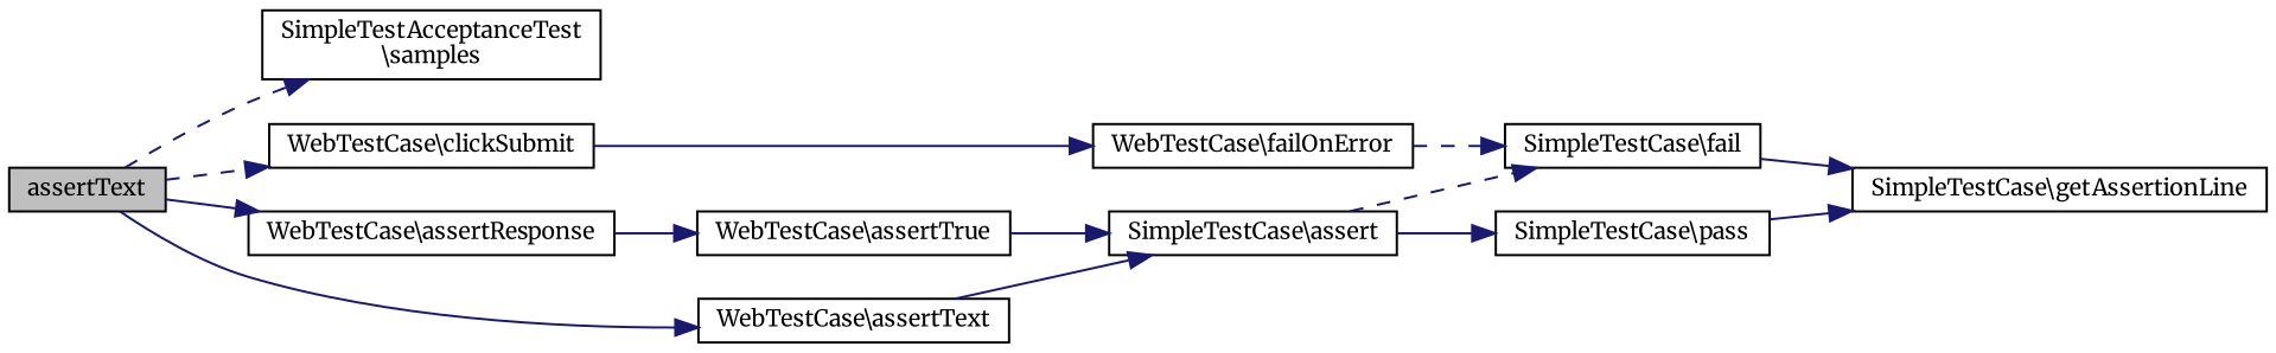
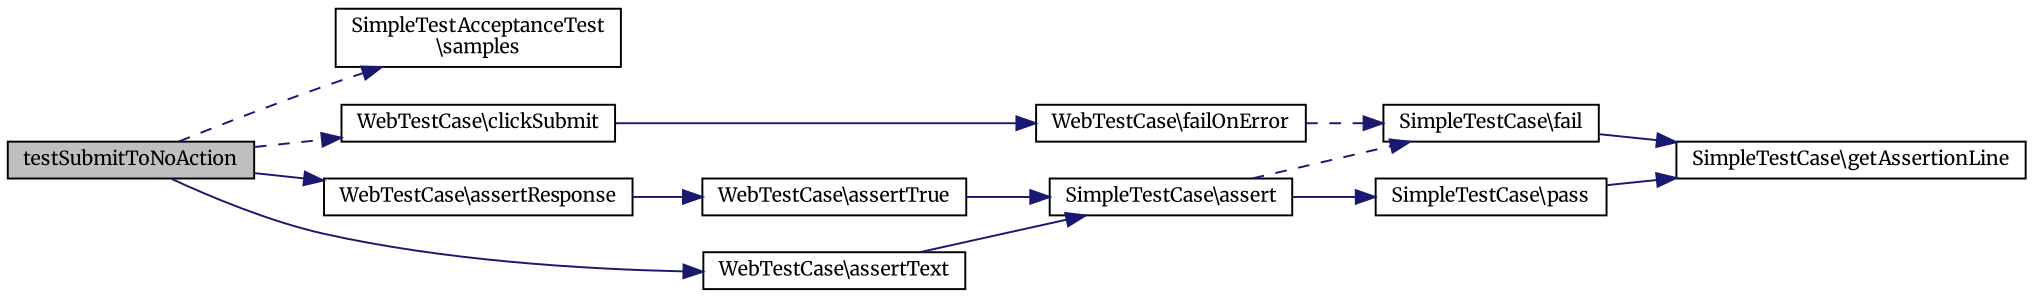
  digraph {
    rankdir=LR
    fontname=Merriweather
    node [color=black fillcolor=white fontname=Merriweather fontsize=10 shape=record style=filled]
    edge [color=midnightblue fontname=Merriweather fontsize=10 labelfontname=Helvetica labelfontsize=10 style=solid]
-   n1 [fillcolor=grey75 fontcolor=black height=0.2 label=assertText width=0.4]
+   n1 [fillcolor=grey75 fontcolor=black height=0.2 label=testSubmitToNoAction width=0.4]
    n2 [height=0.2 label="SimpleTestAcceptanceTest\l\\samples" width=0.4]
    n3 [height=0.2 label="WebTestCase\\clickSubmit" width=0.4]
    n4 [height=0.2 label="WebTestCase\\assertResponse" width=0.4]
    n5 [height=0.2 label="WebTestCase\\assertText" width=0.4]
    n6 [height=0.2 label="WebTestCase\\failOnError" width=0.4]
    n7 [height=0.2 label="SimpleTestCase\\fail" width=0.4]
    n8 [height=0.2 label="SimpleTestCase\\getAssertionLine" width=0.4]
    n9 [height=0.2 label="WebTestCase\\assertTrue" width=0.4]
    n10 [height=0.2 label="SimpleTestCase\\assert" width=0.4]
    n11 [height=0.2 label="SimpleTestCase\\pass" width=0.4]
    n1 -> n2 [style=dashed]
    n1 -> n3 [style=dashed]
    n1 -> n4
    n1 -> n5
    n3 -> n6
    n4 -> n9
    n5 -> n10
    n6 -> n7 [style=dashed]
    n7 -> n8
    n9 -> n10
    n10 -> n7 [style=dashed]
    n10 -> n11
    n11 -> n8
  }
